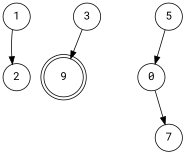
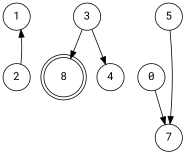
  digraph {
    fontname="Roboto Mono"
    node [fontname="Roboto Mono" shape=circle]
    edge [fontname="Roboto Mono"]
    1
    2
-   9 [shape=doublecircle]
+   9 [shape=doublecircle label=8]
    3
+   4
    n6 [label=0]
    5
    7
-   1 -> 2
+   2 -> 1
    3 -> 9
+   3 -> 4
    n6 -> 7
-   5 -> n6
+   5 -> 7
  }
